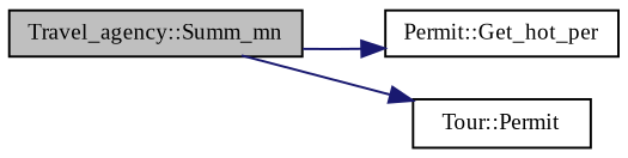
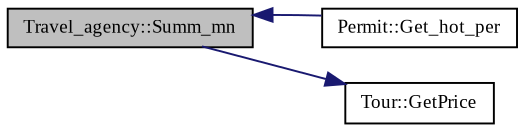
  digraph {
    fontname="Liberation Serif"
    rankdir=LR
    node [color=black fillcolor=white fontname="Liberation Serif" fontsize=10 shape=record style=filled]
    edge [color=midnightblue fontname="Liberation Serif" fontsize=10 labelfontname=Helvetica labelfontsize=10 style=solid]
    n1 [fillcolor=grey75 fontcolor=black height=0.2 label="Travel_agency::Summ_mn" width=0.4]
    n2 [height=0.2 label="Permit::Get_hot_per" width=0.4]
-   n3 [height=0.2 label="Tour::Permit" width=0.4]
-   n1 -> n2
+   n3 [height=0.2 label="Tour::GetPrice" width=0.4]
+   n2 -> n1
    n1 -> n3
  }
